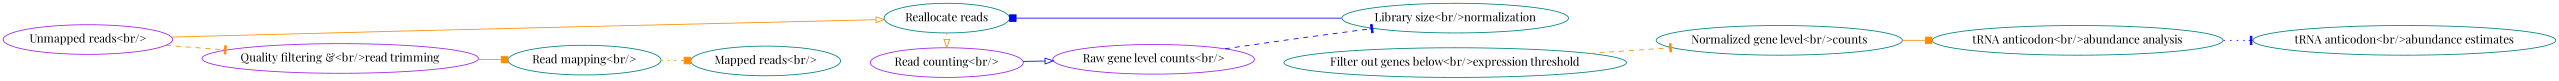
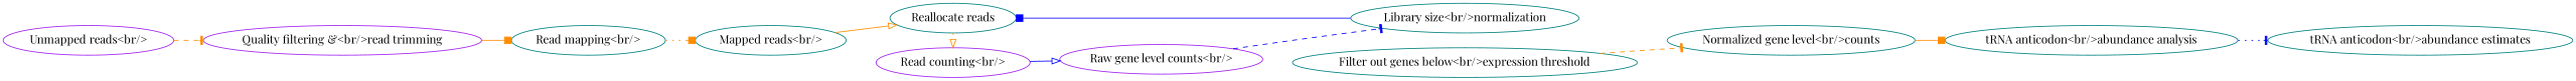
  digraph {
    fontname="Playfair Display"
    rankdir=LR
    node [color=teal fontname="Playfair Display" type=process]
    edge [color=darkorange fontname="Playfair Display" style=solid]
    n1 [label="Reallocate reads"]
    n2 [color=purple hint="HTSeq-count" label="Read counting<br/>"]
    n3 [label="Library size<br/>normalization"]
    n4 [label="Filter out genes below<br/>expression threshold"]
    n5 [color=purple hint=TSV label="Raw gene level counts<br/>" type=data]
    n6 [label="Normalized gene level<br/>counts" type=data]
    n7 [color=purple hint=Fastq label="Unmapped reads<br/>" type=data]
    n8 [color=purple label="Quality filtering &amp;<br/>read trimming"]
    n9 [hint=BWA label="Read mapping<br/>"]
    n10 [hint=BAM label="Mapped reads<br/>" type=data]
    n11 [label="tRNA anticodon<br/>abundance analysis"]
    n12 [label="tRNA anticodon<br/>abundance estimates" type=data]
    subgraph sub_1 {
      rank=same
      n1
      n2
    }
    subgraph sub_2 {
      rank=same
      n3
      n4
    }
    subgraph sub_3 {
      n1
      n2
    }
    subgraph sub_4 {
      n3
      n4
    }
    n1 -> n2 [arrowhead=onormal style=dotted]
    n1 -> n5 [style=invis color=""]
    n2 -> n5 [arrowhead=onormal color=blue]
    n3 -> n1 [arrowhead=box color=blue]
    n3 -> n6 [style=invis color=""]
    n4 -> n6 [arrowhead=tee style=dashed]
    n5 -> n3 [arrowhead=tee color=blue style=dashed]
    n5 -> n4 [style=invis color=""]
    n6 -> n11 [arrowhead=box]
    n7 -> n8 [arrowhead=tee style=dashed]
    n8 -> n9 [arrowhead=box]
    n9 -> n10 [arrowhead=box style=dotted]
-   n7 -> n1 [arrowhead=onormal]
+   n10 -> n1 [arrowhead=onormal]
    n10 -> n2 [style=invis color=""]
    n11 -> n12 [arrowhead=tee color=blue style=dotted]
  }
